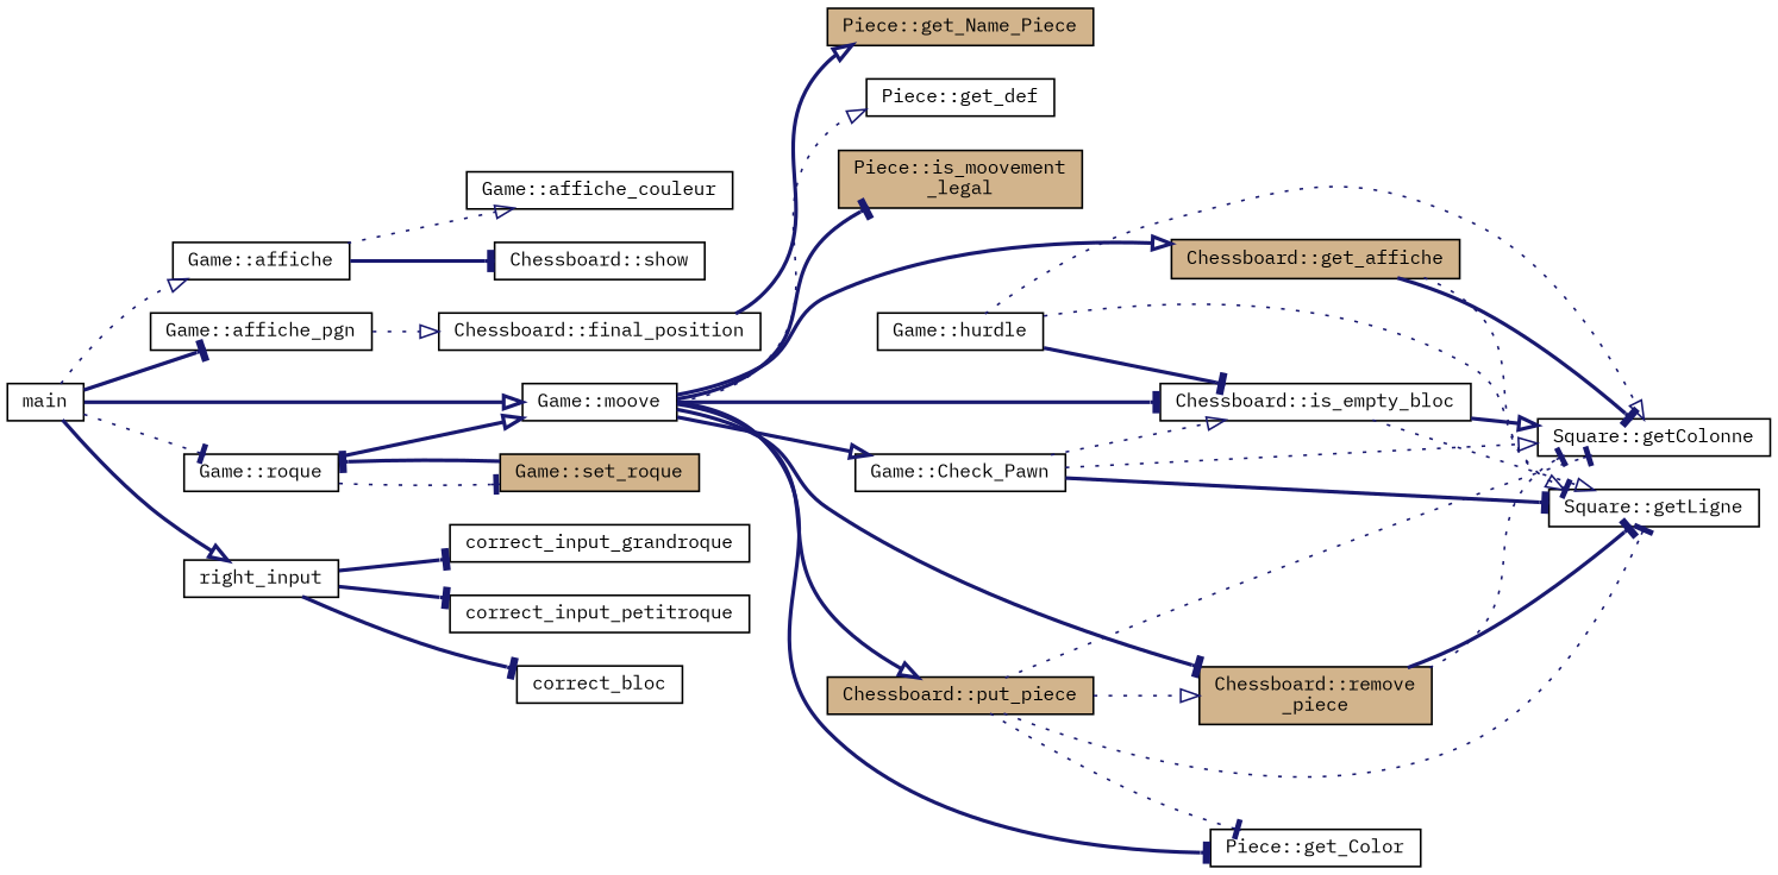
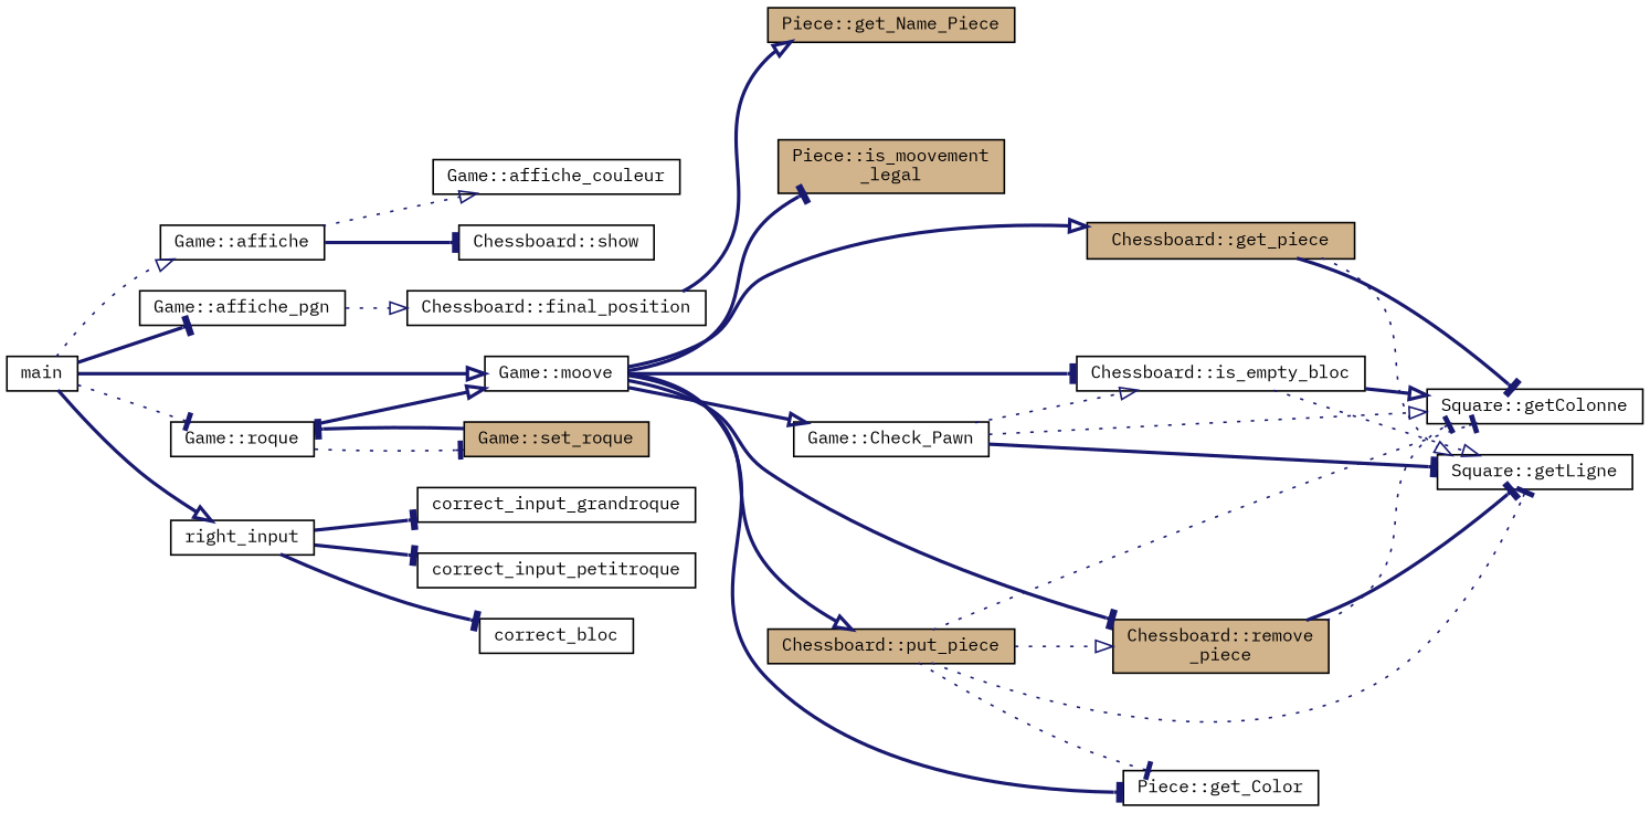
  digraph {
    fontname="IBM Plex Mono"
    rankdir=LR
    node [color=black fillcolor=white fontname="IBM Plex Mono" fontsize=10 shape=record style=filled]
    edge [arrowhead=tee color=midnightblue fontname="IBM Plex Mono" fontsize=10 labelfontname=Helvetica labelfontsize=10 style=bold]
    n1 [fontcolor=black height=0.2 label=main width=0.4]
    n2 [height=0.2 label="Game::affiche" width=0.4]
    n3 [height=0.2 label="Game::affiche_pgn" width=0.4]
    n4 [height=0.2 label="Game::moove" width=0.4]
    n5 [height=0.2 label=right_input width=0.4]
    n6 [height=0.2 label="Game::roque" width=0.4]
    n7 [height=0.2 label="Game::affiche_couleur" width=0.4]
    n8 [height=0.2 label="Chessboard::show" width=0.4]
    n9 [height=0.2 label="Chessboard::final_position" width=0.4]
    n10 [height=0.2 label="Game::Check_Pawn" width=0.4]
    n11 [height=0.2 label="Chessboard::is_empty_bloc" width=0.4]
    n12 [height=0.2 label="Piece::get_Color" width=0.4]
-   n13 [height=0.2 label="Piece::get_def" width=0.4]
-   n14 [fillcolor=tan height=0.2 label="Chessboard::get_affiche" width=0.4]
+   n14 [fillcolor=tan height=0.2 label="Chessboard::get_piece" width=0.4]
    n15 [fillcolor=tan height=0.2 label="Piece::is_moovement\l_legal" width=0.4]
    n16 [fillcolor=tan height=0.2 label="Chessboard::put_piece" width=0.4]
    n17 [fillcolor=tan height=0.2 label="Chessboard::remove\l_piece" width=0.4]
    n18 [height=0.2 label=correct_bloc width=0.4]
    n19 [height=0.2 label=correct_input_grandroque width=0.4]
    n20 [height=0.2 label=correct_input_petitroque width=0.4]
    n21 [fillcolor=tan height=0.2 label="Game::set_roque" width=0.4]
    n22 [fillcolor=tan height=0.2 label="Piece::get_Name_Piece" width=0.4]
    n23 [height=0.2 label="Square::getColonne" width=0.4]
    n24 [height=0.2 label="Square::getLigne" width=0.4]
-   n25 [height=0.2 label="Game::hurdle" width=0.4]
    n1 -> n2 [arrowhead=onormal style=dotted]
    n1 -> n3
    n1 -> n4 [arrowhead=onormal]
    n1 -> n5 [arrowhead=onormal]
    n1 -> n6 [style=dotted]
    n2 -> n7 [arrowhead=onormal style=dotted]
    n2 -> n8
    n3 -> n9 [arrowhead=onormal style=dotted]
    n4 -> n10 [arrowhead=onormal]
    n4 -> n11
    n4 -> n12
-   n4 -> n13 [arrowhead=onormal style=dotted]
    n4 -> n14 [arrowhead=onormal]
    n4 -> n15
    n4 -> n16 [arrowhead=onormal]
    n4 -> n17
    n5 -> n18
    n5 -> n19
    n5 -> n20
    n6 -> n4 [arrowhead=onormal]
    n6 -> n21 [style=dotted]
    n9 -> n22 [arrowhead=onormal]
    n10 -> n11 [arrowhead=onormal style=dotted]
    n10 -> n23 [arrowhead=onormal style=dotted]
    n10 -> n24
    n11 -> n23 [arrowhead=onormal]
    n11 -> n24 [arrowhead=onormal style=dotted]
    n14 -> n23
    n14 -> n24 [arrowhead=onormal style=dotted]
    n16 -> n12 [style=dotted]
    n16 -> n17 [arrowhead=onormal style=dotted]
    n16 -> n23 [style=dotted]
    n16 -> n24 [style=dotted]
    n17 -> n23 [style=dotted]
    n17 -> n24
    n21 -> n6
-   n25 -> n11
-   n25 -> n23 [arrowhead=onormal style=dotted]
-   n25 -> n24 [style=dotted]
  }
